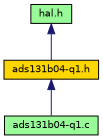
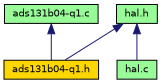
  digraph {
    node [color=black fillcolor=palegreen fontname=Helvetica fontsize=10 shape=record style=filled]
    edge [color=midnightblue dir=back fontname=Helvetica fontsize=10 labelfontname=Helvetica labelfontsize=10 style=solid]
    n1 [fontcolor=black height=0.2 label="hal.h" width=0.4]
    n2 [fillcolor=gold height=0.2 label="ads131b04-q1.h" width=0.4]
+   n3 [height=0.2 label="hal.c" width=0.4]
    n4 [height=0.2 label="ads131b04-q1.c" width=0.4]
    n1 -> n2
-   n2 -> n4
+   n1 -> n3
+   n4 -> n2
  }
